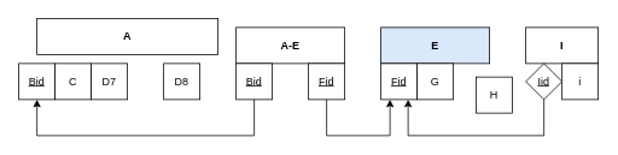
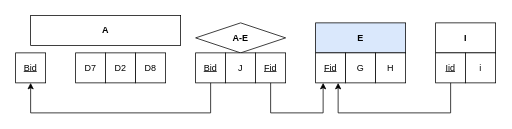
  <mxCell id="0" />
  <mxCell id="1" parent="0" />
  <mxCell id="2" value="&lt;b&gt;A&lt;/b&gt;" style="whiteSpace=wrap;html=1;align=center;" vertex="1" parent="1"><mxGeometry x="40" y="20" width="200" height="40" as="geometry" /></mxCell>
  <mxCell id="3" value="&lt;u&gt;Bid&lt;/u&gt;" style="whiteSpace=wrap;html=1;align=center;" vertex="1" parent="1"><mxGeometry x="20" y="70" width="40" height="40" as="geometry" /></mxCell>
- <mxCell id="4" value="C" style="whiteSpace=wrap;html=1;align=center;" vertex="1" parent="1"><mxGeometry x="60" y="70" width="40" height="40" as="geometry" /></mxCell>
+ <mxCell id="5" value="D2" style="whiteSpace=wrap;html=1;align=center;" vertex="1" parent="1"><mxGeometry x="140" y="70" width="40" height="40" as="geometry" /></mxCell>
  <mxCell id="6" value="D7" style="whiteSpace=wrap;html=1;align=center;" vertex="1" parent="1"><mxGeometry x="100" y="70" width="40" height="40" as="geometry" /></mxCell>
  <mxCell id="7" value="D8" style="whiteSpace=wrap;html=1;align=center;" vertex="1" parent="1"><mxGeometry x="180" y="70" width="40" height="40" as="geometry" /></mxCell>
  <mxCell id="8" value="&lt;b&gt;E&lt;/b&gt;" style="whiteSpace=wrap;html=1;align=center;fillColor=#dae8fc;" vertex="1" parent="1"><mxGeometry x="420" y="30" width="120" height="40" as="geometry" /></mxCell>
  <mxCell id="9" value="&lt;u&gt;Fid&lt;/u&gt;" style="whiteSpace=wrap;html=1;align=center;" vertex="1" parent="1"><mxGeometry x="420" y="70" width="40" height="40" as="geometry" /></mxCell>
  <mxCell id="10" value="G&lt;span style=&quot;color: rgba(0, 0, 0, 0); font-family: monospace; font-size: 0px; text-align: start; text-wrap-mode: nowrap;&quot;&gt;%3CmxGraphModel%3E%3Croot%3E%3CmxCell%20id%3D%220%22%2F%3E%3CmxCell%20id%3D%221%22%20parent%3D%220%22%2F%3E%3CmxCell%20id%3D%222%22%20value%3D%22D3%22%20style%3D%22whiteSpace%3Dwrap%3Bhtml%3D1%3Balign%3Dcenter%3B%22%20vertex%3D%221%22%20parent%3D%221%22%3E%3CmxGeometry%20x%3D%22240%22%20y%3D%22520%22%20width%3D%2240%22%20height%3D%2240%22%20as%3D%22geometry%22%2F%3E%3C%2FmxCell%3E%3C%2Froot%3E%3C%2FmxGraphModel%3E&lt;/span&gt;" style="whiteSpace=wrap;html=1;align=center;" vertex="1" parent="1"><mxGeometry x="460" y="70" width="40" height="40" as="geometry" /></mxCell>
- <mxCell id="11" value="H" style="whiteSpace=wrap;html=1;align=center;" vertex="1" parent="1"><mxGeometry x="525" y="85" width="40" height="40" as="geometry" /></mxCell>
+ <mxCell id="11" value="H" style="whiteSpace=wrap;html=1;align=center;" vertex="1" parent="1"><mxGeometry x="500" y="70" width="40" height="40" as="geometry" /></mxCell>
  <mxCell id="12" value="&lt;b&gt;I&lt;/b&gt;" style="whiteSpace=wrap;html=1;align=center;" vertex="1" parent="1"><mxGeometry x="580" y="30" width="80" height="40" as="geometry" /></mxCell>
  <mxCell id="13" value="i" style="whiteSpace=wrap;html=1;align=center;" vertex="1" parent="1"><mxGeometry x="620" y="70" width="40" height="40" as="geometry" /></mxCell>
- <mxCell id="14" value="&lt;u&gt;Iid&lt;/u&gt;" style="rhombus;whiteSpace=wrap;html=1;align=center;" vertex="1" parent="1"><mxGeometry x="580" y="70" width="40" height="40" as="geometry" /></mxCell>
- <mxCell id="15" value="&lt;b&gt;A-E&lt;/b&gt;" style="whiteSpace=wrap;html=1;align=center;" vertex="1" parent="1"><mxGeometry x="260" y="30" width="120" height="40" as="geometry" /></mxCell>
+ <mxCell id="14" value="&lt;u&gt;Iid&lt;/u&gt;" style="whiteSpace=wrap;html=1;align=center;" vertex="1" parent="1"><mxGeometry x="580" y="70" width="40" height="40" as="geometry" /></mxCell>
+ <mxCell id="15" value="&lt;b&gt;A-E&lt;/b&gt;" style="rhombus;whiteSpace=wrap;html=1;align=center;" vertex="1" parent="1"><mxGeometry x="260" y="30" width="120" height="40" as="geometry" /></mxCell>
  <mxCell id="16" value="&lt;u&gt;Fid&lt;/u&gt;" style="whiteSpace=wrap;html=1;align=center;" vertex="1" parent="1"><mxGeometry x="340" y="70" width="40" height="40" as="geometry" /></mxCell>
+ <mxCell id="17" value="J" style="whiteSpace=wrap;html=1;align=center;" vertex="1" parent="1"><mxGeometry x="300" y="70" width="40" height="40" as="geometry" /></mxCell>
  <mxCell id="18" value="&lt;u&gt;Bid&lt;/u&gt;" style="whiteSpace=wrap;html=1;align=center;" vertex="1" parent="1"><mxGeometry x="260" y="70" width="40" height="40" as="geometry" /></mxCell>
  <mxCell id="19" value="" style="endArrow=classic;html=1;rounded=0;exitX=0.5;exitY=1;exitDx=0;exitDy=0;entryX=0.5;entryY=1;entryDx=0;entryDy=0;" edge="1" parent="1" source="18" target="3"><mxGeometry width="50" height="50" relative="1" as="geometry"><mxPoint x="330" y="-30" as="sourcePoint" /><mxPoint x="380" y="-80" as="targetPoint" /><Array as="points"><mxPoint x="280" y="150" /><mxPoint x="40" y="150" /></Array></mxGeometry></mxCell>
  <mxCell id="20" value="" style="endArrow=classic;html=1;rounded=0;exitX=0.5;exitY=1;exitDx=0;exitDy=0;entryX=0.25;entryY=1;entryDx=0;entryDy=0;" edge="1" parent="1" source="16" target="9"><mxGeometry width="50" height="50" relative="1" as="geometry"><mxPoint x="330" y="-30" as="sourcePoint" /><mxPoint x="380" y="-80" as="targetPoint" /><Array as="points"><mxPoint x="360" y="150" /><mxPoint x="430" y="150" /></Array></mxGeometry></mxCell>
  <mxCell id="21" value="" style="endArrow=classic;html=1;rounded=0;entryX=0.75;entryY=1;entryDx=0;entryDy=0;exitX=0.5;exitY=1;exitDx=0;exitDy=0;" edge="1" parent="1" source="14" target="9"><mxGeometry width="50" height="50" relative="1" as="geometry"><mxPoint x="390" y="270" as="sourcePoint" /><mxPoint x="450" y="140" as="targetPoint" /><Array as="points"><mxPoint x="600" y="150" /><mxPoint x="450" y="150" /></Array></mxGeometry></mxCell>
